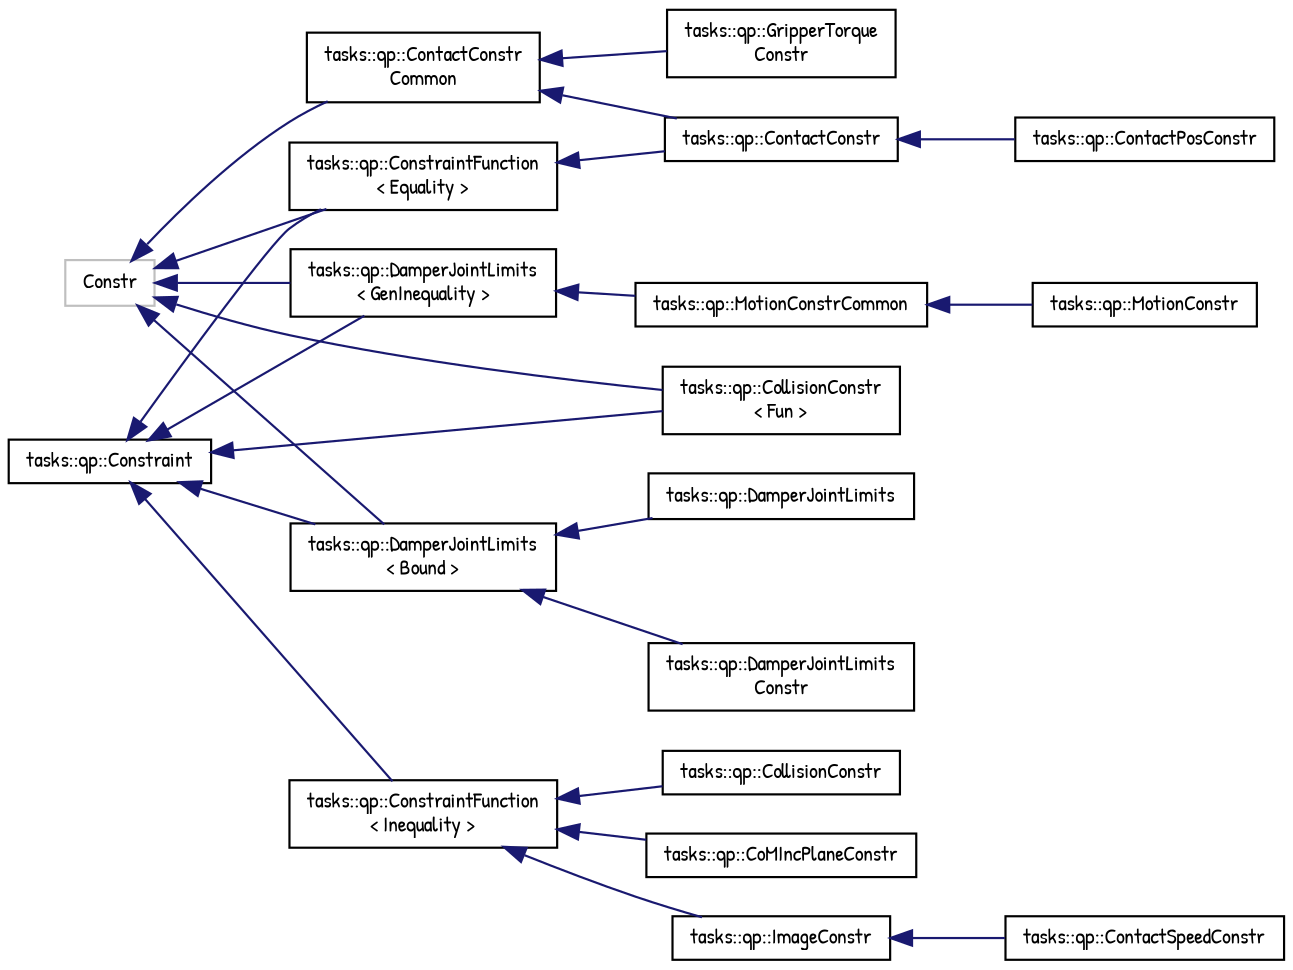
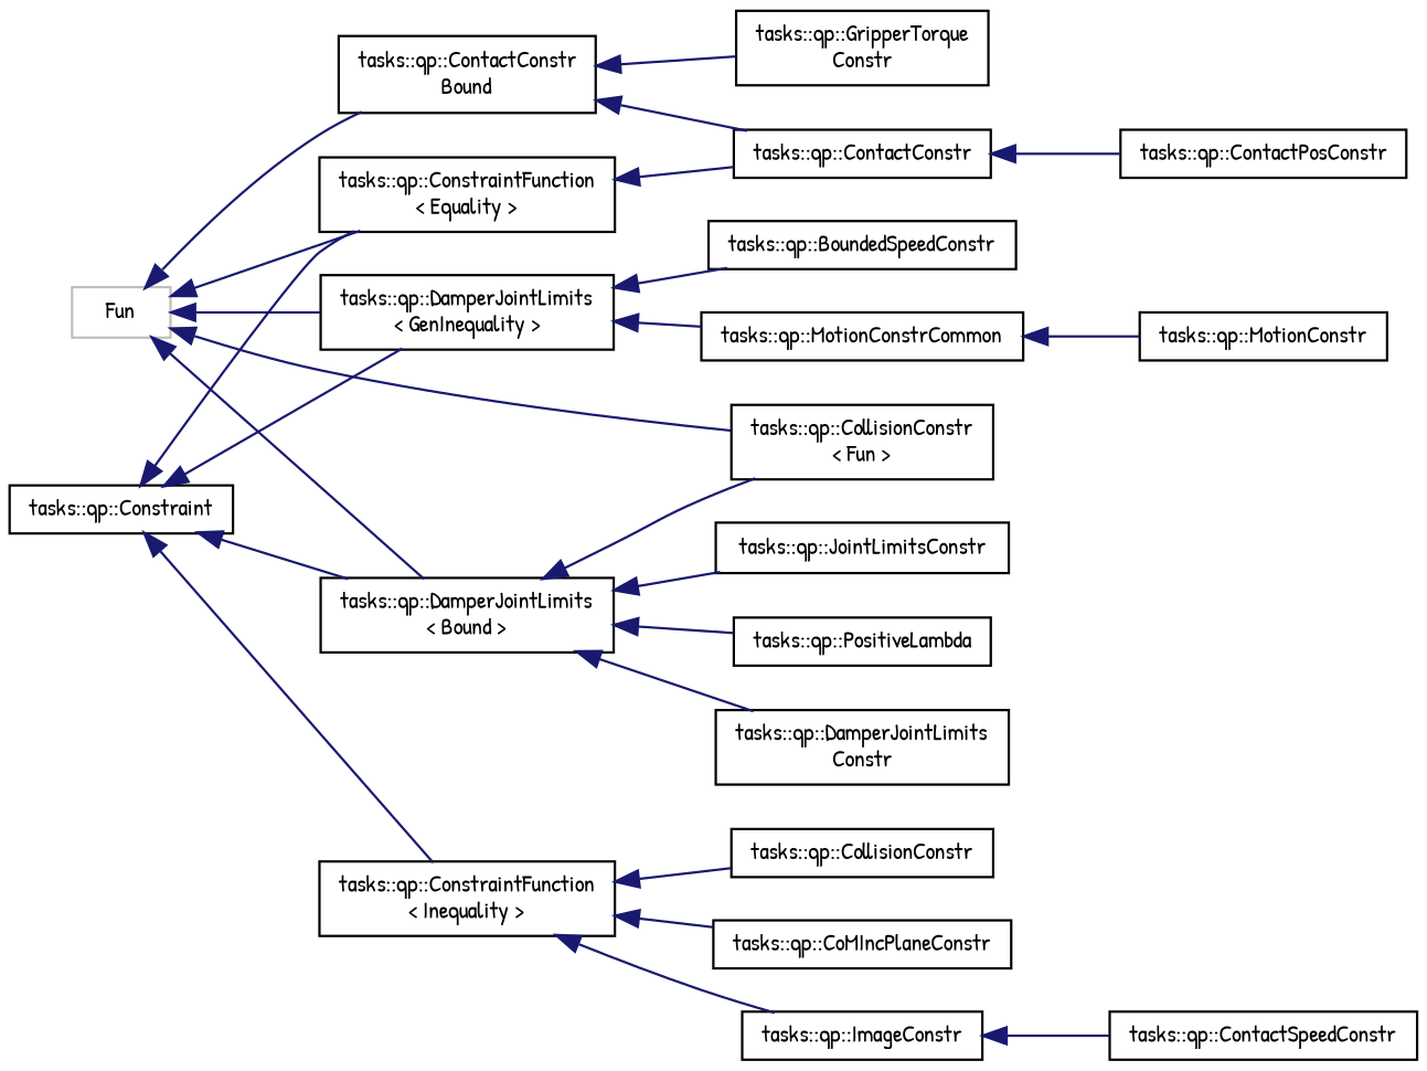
  digraph {
    fontname="Patrick Hand"
    rankdir=LR
    node [color=black fillcolor=white fontname="Patrick Hand" fontsize=10 shape=record style=filled]
    edge [color=midnightblue dir=back fontname="Patrick Hand" fontsize=10 labelfontname=Helvetica labelfontsize=10 style=solid]
    n1 [height=0.2 label="tasks::qp::Constraint" width=0.4]
    n2 [height=0.2 label="tasks::qp::DamperJointLimits\l\< Bound \>" width=0.4]
    n3 [height=0.2 label="tasks::qp::ConstraintFunction\l\< Equality \>" width=0.4]
    n4 [height=0.2 label="tasks::qp::DamperJointLimits\l\< GenInequality \>" width=0.4]
    n5 [height=0.2 label="tasks::qp::ConstraintFunction\l\< Inequality \>" width=0.4]
    n6 [height=0.2 label="tasks::qp::CollisionConstr\l\< Fun \>" width=0.4]
    n7 [height=0.2 label="tasks::qp::DamperJointLimits\lConstr" width=0.4]
-   n8 [height=0.2 label="tasks::qp::DamperJointLimits" width=0.4]
+   n8 [height=0.2 label="tasks::qp::JointLimitsConstr" width=0.4]
+   n9 [height=0.2 label="tasks::qp::PositiveLambda" width=0.4]
    n10 [height=0.2 label="tasks::qp::ContactConstr" width=0.4]
+   n11 [height=0.2 label="tasks::qp::BoundedSpeedConstr" width=0.4]
    n12 [height=0.2 label="tasks::qp::MotionConstrCommon" width=0.4]
    n13 [height=0.2 label="tasks::qp::CollisionConstr" width=0.4]
    n14 [height=0.2 label="tasks::qp::CoMIncPlaneConstr" width=0.4]
    n15 [height=0.2 label="tasks::qp::ImageConstr" width=0.4]
    n16 [height=0.2 label="tasks::qp::ContactPosConstr" width=0.4]
    n17 [height=0.2 label="tasks::qp::ContactSpeedConstr" width=0.4]
    n18 [height=0.2 label="tasks::qp::MotionConstr" width=0.4]
    n19 [height=0.2 label="tasks::qp::GripperTorque\lConstr" width=0.4]
-   n20 [height=0.2 label="tasks::qp::ContactConstr\lCommon" width=0.4]
-   n21 [color=grey75 height=0.2 label=Constr width=0.4]
+   n20 [height=0.2 label="tasks::qp::ContactConstr\lBound" width=0.4]
+   n21 [color=grey75 height=0.2 label=Fun width=0.4]
    n1 -> n2
    n1 -> n3
    n1 -> n4
    n1 -> n5
-   n1 -> n6
+   n2 -> n6
    n2 -> n7
    n2 -> n8
+   n2 -> n9
    n3 -> n10
+   n4 -> n11
    n4 -> n12
    n5 -> n13
    n5 -> n14
    n5 -> n15
    n10 -> n16
    n12 -> n18
    n15 -> n17
    n20 -> n10
    n20 -> n19
    n21 -> n2
    n21 -> n3
    n21 -> n4
    n21 -> n6
    n21 -> n20
  }
